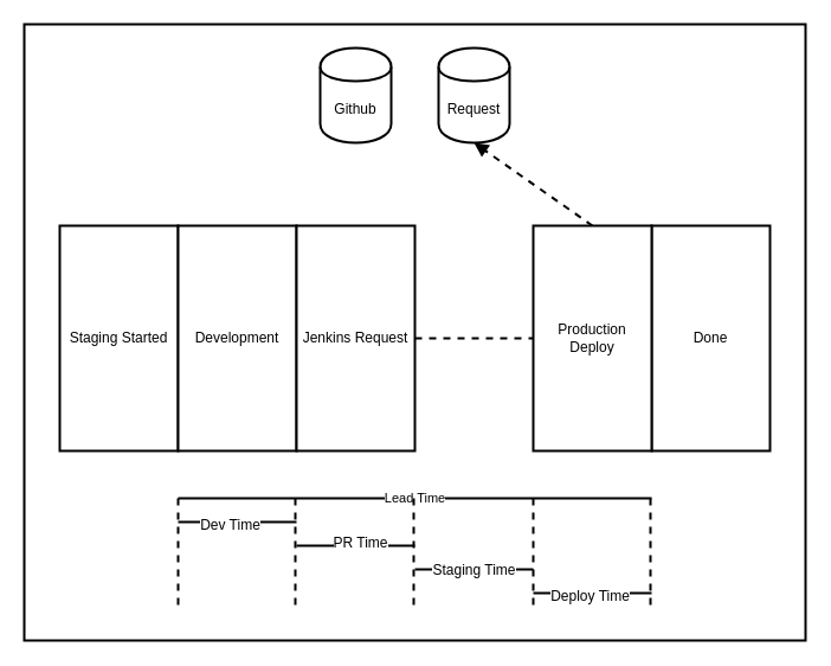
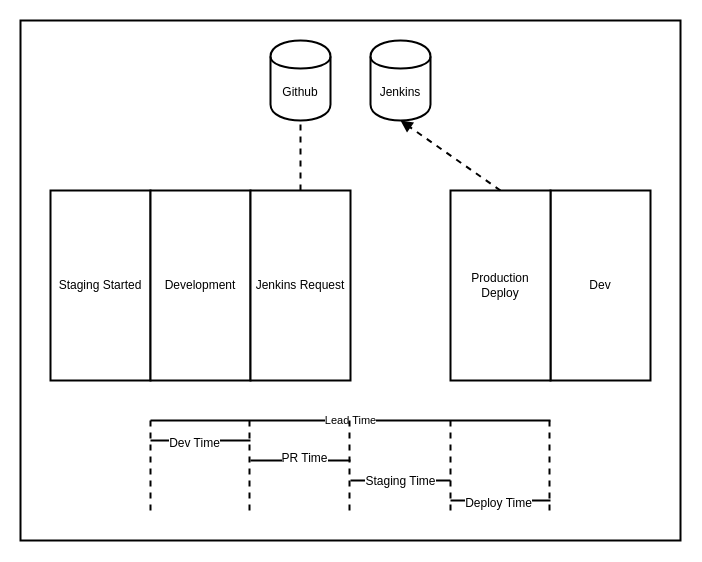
  <mxCell id="0" />
  <mxCell id="1" parent="0" />
  <mxCell id="2" value="" style="rounded=0;whiteSpace=wrap;html=1;strokeWidth=2;" vertex="1" parent="1"><mxGeometry x="20" y="20" width="660" height="520" as="geometry" /></mxCell>
  <mxCell id="3" value="Staging Started" style="rounded=0;whiteSpace=wrap;html=1;strokeWidth=2;" vertex="1" parent="1"><mxGeometry x="50" y="190" width="100" height="190" as="geometry" /></mxCell>
  <mxCell id="4" value="Development" style="rounded=0;whiteSpace=wrap;html=1;strokeWidth=2;" vertex="1" parent="1"><mxGeometry x="150" y="190" width="100" height="190" as="geometry" /></mxCell>
  <mxCell id="5" value="Jenkins Request" style="rounded=0;whiteSpace=wrap;html=1;strokeWidth=2;" vertex="1" parent="1"><mxGeometry x="250" y="190" width="100" height="190" as="geometry" /></mxCell>
- <mxCell id="6" value="Done" style="rounded=0;whiteSpace=wrap;html=1;strokeWidth=2;" vertex="1" parent="1"><mxGeometry x="550" y="190" width="100" height="190" as="geometry" /></mxCell>
+ <mxCell id="6" value="Dev" style="rounded=0;whiteSpace=wrap;html=1;strokeWidth=2;" vertex="1" parent="1"><mxGeometry x="550" y="190" width="100" height="190" as="geometry" /></mxCell>
  <mxCell id="7" value="Lead Time" style="endArrow=none;html=1;strokeWidth=2;" edge="1" parent="1"><mxGeometry width="50" height="50" relative="1" as="geometry"><mxPoint x="150" y="420" as="sourcePoint" /><mxPoint x="550" y="420" as="targetPoint" /></mxGeometry></mxCell>
  <mxCell id="8" value="" style="endArrow=none;html=1;strokeWidth=2;" edge="1" parent="1"><mxGeometry width="50" height="50" relative="1" as="geometry"><mxPoint x="150" y="440" as="sourcePoint" /><mxPoint x="250" y="440" as="targetPoint" /></mxGeometry></mxCell>
  <mxCell id="9" value="Dev Time" style="text;html=1;resizable=0;points=[];align=center;verticalAlign=middle;labelBackgroundColor=#ffffff;" vertex="1" connectable="0" parent="8"><mxGeometry x="-0.14" y="-2" relative="1" as="geometry"><mxPoint as="offset" /></mxGeometry></mxCell>
  <mxCell id="10" value="" style="endArrow=none;html=1;strokeWidth=2;" edge="1" parent="1"><mxGeometry width="50" height="50" relative="1" as="geometry"><mxPoint x="250" y="460" as="sourcePoint" /><mxPoint x="350" y="460" as="targetPoint" /></mxGeometry></mxCell>
  <mxCell id="11" value="PR Time" style="text;html=1;resizable=0;points=[];align=center;verticalAlign=middle;labelBackgroundColor=#ffffff;" vertex="1" connectable="0" parent="10"><mxGeometry x="0.06" y="3" relative="1" as="geometry"><mxPoint as="offset" /></mxGeometry></mxCell>
  <mxCell id="12" value="" style="endArrow=none;html=1;strokeWidth=2;" edge="1" parent="1"><mxGeometry width="50" height="50" relative="1" as="geometry"><mxPoint x="350" y="480" as="sourcePoint" /><mxPoint x="450" y="480" as="targetPoint" /></mxGeometry></mxCell>
  <mxCell id="13" value="Staging Time" style="text;html=1;resizable=0;points=[];align=center;verticalAlign=middle;labelBackgroundColor=#ffffff;" vertex="1" connectable="0" parent="12"><mxGeometry x="-0.02" relative="1" as="geometry"><mxPoint as="offset" /></mxGeometry></mxCell>
  <mxCell id="14" value="" style="endArrow=none;html=1;strokeWidth=2;" edge="1" parent="1"><mxGeometry width="50" height="50" relative="1" as="geometry"><mxPoint x="450" y="500" as="sourcePoint" /><mxPoint x="550" y="500" as="targetPoint" /></mxGeometry></mxCell>
  <mxCell id="15" value="Deploy Time" style="text;html=1;resizable=0;points=[];align=center;verticalAlign=middle;labelBackgroundColor=#ffffff;" vertex="1" connectable="0" parent="14"><mxGeometry x="-0.06" y="-2" relative="1" as="geometry"><mxPoint as="offset" /></mxGeometry></mxCell>
  <mxCell id="16" value="Github" style="shape=cylinder;whiteSpace=wrap;html=1;boundedLbl=1;backgroundOutline=1;strokeWidth=2;" vertex="1" parent="1"><mxGeometry x="270" width="60" height="80" as="geometry" y="40" /></mxCell>
- <mxCell id="17" value="Request" style="shape=cylinder;whiteSpace=wrap;html=1;boundedLbl=1;backgroundOutline=1;strokeWidth=2;" vertex="1" parent="1"><mxGeometry x="370" width="60" height="80" as="geometry" y="40" /></mxCell>
- <mxCell id="18" value="" style="endArrow=none;dashed=1;html=1;endSize=7;strokeWidth=2;" edge="1" parent="1" source="5" target="19"><mxGeometry width="50" height="50" relative="1" as="geometry"><mxPoint x="50" y="550" as="sourcePoint" /><mxPoint x="100" y="500" as="targetPoint" /></mxGeometry></mxCell>
+ <mxCell id="17" value="Jenkins" style="shape=cylinder;whiteSpace=wrap;html=1;boundedLbl=1;backgroundOutline=1;strokeWidth=2;" vertex="1" parent="1"><mxGeometry x="370" width="60" height="80" as="geometry" y="40" /></mxCell>
+ <mxCell id="18" value="" style="endArrow=none;dashed=1;html=1;entryX=0.5;entryY=1;entryDx=0;entryDy=0;endSize=7;strokeWidth=2;" edge="1" parent="1" source="5" target="16"><mxGeometry width="50" height="50" relative="1" as="geometry"><mxPoint x="50" y="550" as="sourcePoint" /><mxPoint x="100" y="500" as="targetPoint" /></mxGeometry></mxCell>
  <mxCell id="19" value="Production&lt;br&gt;Deploy&lt;br&gt;" style="rounded=0;whiteSpace=wrap;html=1;strokeWidth=2;" vertex="1" parent="1"><mxGeometry x="450" y="190" width="100" height="190" as="geometry" /></mxCell>
  <mxCell id="20" value="" style="endArrow=block;dashed=1;html=1;entryX=0.5;entryY=1;entryDx=0;entryDy=0;exitX=0.5;exitY=0;exitDx=0;exitDy=0;endSize=7;strokeWidth=2;" edge="1" parent="1" source="19" target="17"><mxGeometry width="50" height="50" relative="1" as="geometry"><mxPoint x="409" y="110" as="sourcePoint" /><mxPoint x="409" y="50" as="targetPoint" /></mxGeometry></mxCell>
  <mxCell id="21" value="" style="endArrow=none;dashed=1;html=1;strokeWidth=2;exitX=0.197;exitY=0.966;exitDx=0;exitDy=0;exitPerimeter=0;" edge="1" parent="1"><mxGeometry width="50" height="50" relative="1" as="geometry"><mxPoint x="150" y="510" as="sourcePoint" /><mxPoint x="150" y="420" as="targetPoint" /></mxGeometry></mxCell>
  <mxCell id="22" value="" style="endArrow=none;dashed=1;html=1;strokeWidth=2;exitX=0.197;exitY=0.966;exitDx=0;exitDy=0;exitPerimeter=0;" edge="1" parent="1"><mxGeometry width="50" height="50" relative="1" as="geometry"><mxPoint x="249" y="510" as="sourcePoint" /><mxPoint x="249" y="420" as="targetPoint" /></mxGeometry></mxCell>
  <mxCell id="23" value="" style="endArrow=none;dashed=1;html=1;strokeWidth=2;exitX=0.197;exitY=0.966;exitDx=0;exitDy=0;exitPerimeter=0;" edge="1" parent="1"><mxGeometry width="50" height="50" relative="1" as="geometry"><mxPoint x="349" y="510" as="sourcePoint" /><mxPoint x="349" y="420" as="targetPoint" /></mxGeometry></mxCell>
  <mxCell id="24" value="" style="endArrow=none;dashed=1;html=1;strokeWidth=2;exitX=0.197;exitY=0.966;exitDx=0;exitDy=0;exitPerimeter=0;" edge="1" parent="1"><mxGeometry width="50" height="50" relative="1" as="geometry"><mxPoint x="450" y="510" as="sourcePoint" /><mxPoint x="450" y="420" as="targetPoint" /></mxGeometry></mxCell>
  <mxCell id="25" value="" style="endArrow=none;dashed=1;html=1;strokeWidth=2;exitX=0.197;exitY=0.966;exitDx=0;exitDy=0;exitPerimeter=0;" edge="1" parent="1"><mxGeometry width="50" height="50" relative="1" as="geometry"><mxPoint x="549" y="510" as="sourcePoint" /><mxPoint x="549" y="420" as="targetPoint" /></mxGeometry></mxCell>
